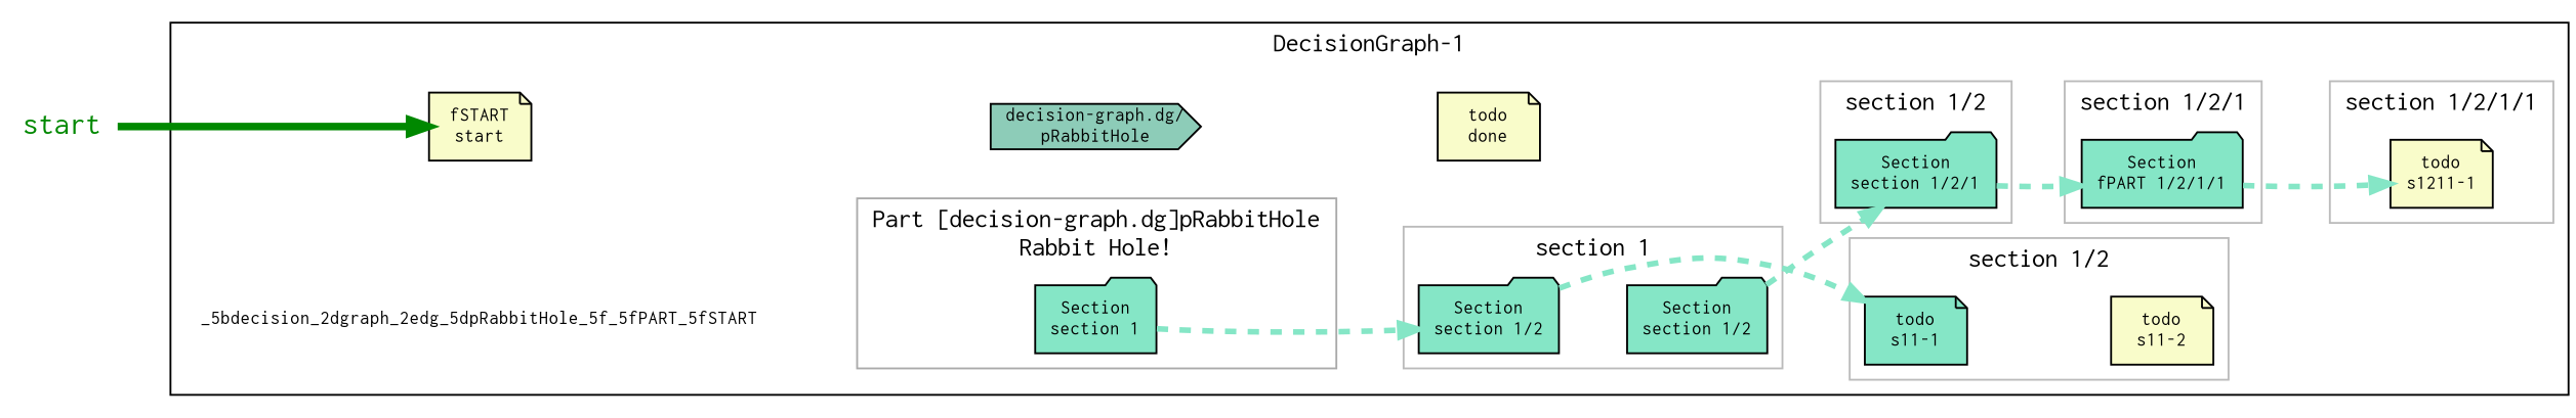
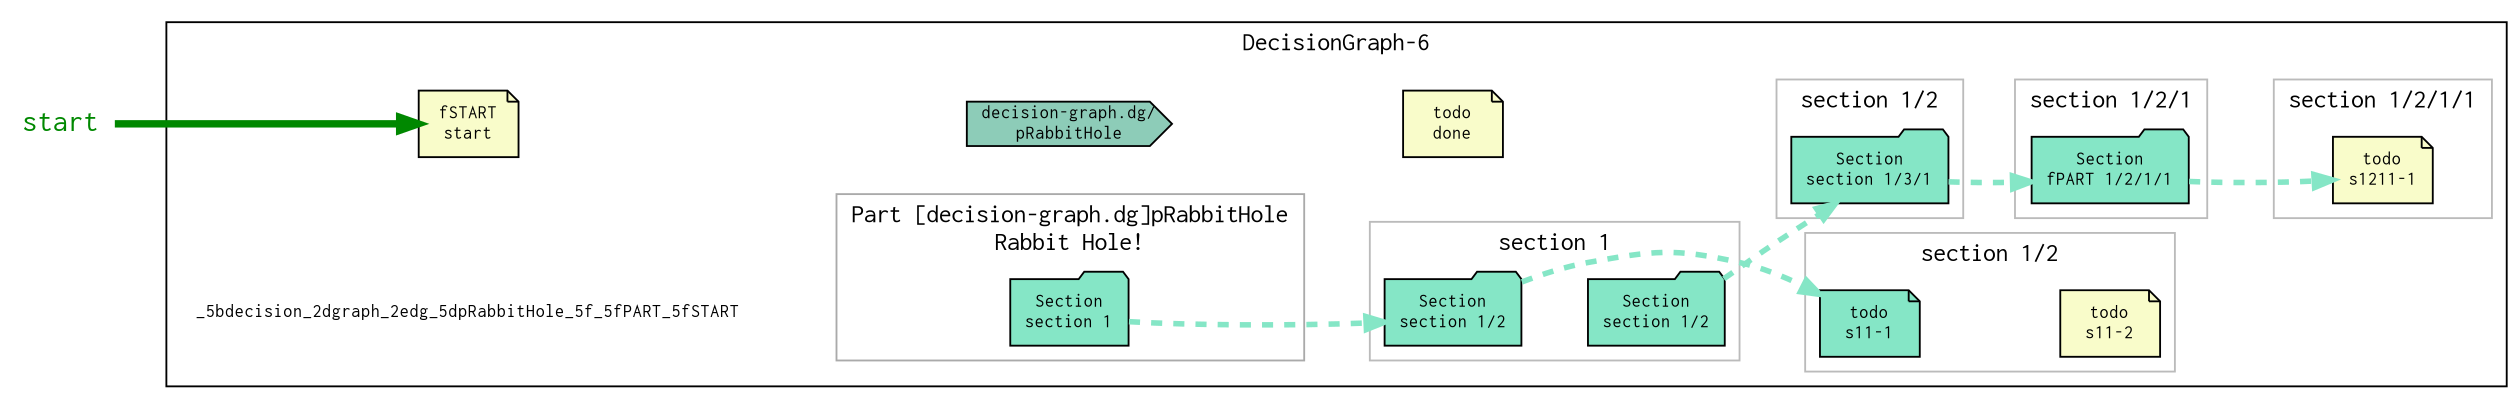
  digraph {
    compound=true
    fontname=Courier
    rankdir=LR
    node [fillcolor="#85E6C6" fontname=Courier fontsize=10 shape=folder style=filled]
    edge [fontname=Courier fontsize=10 style=invis]
    n1 [fillcolor=transparent fontcolor="#008800" fontsize=16 label=start shape=none]
    n2 [label="Section\nsection 1"]
    n3 [label="Section\nsection 1/2"]
    n4 [label="Section\nsection 1/2"]
    n5 [label="todo\ns11-1" shape=note]
    n6 [fillcolor="#F9FCCA" label="todo\ns11-2" shape=note]
-   n7 [label="Section\nsection 1/2/1"]
+   n7 [label="Section\nsection 1/3/1"]
    n8 [label="Section\nfPART 1/2/1/1"]
    n9 [fillcolor="#F9FCCA" label="todo\ns1211-1" shape=note]
    n10 [fillcolor="#F9FCCA" label="fSTART\nstart" shape=note]
    n11 [fillcolor="#8DCCB8" label="decision-graph.dg/\npRabbitHole" shape=cds]
    n12 [fillcolor="#F9FCCA" label="todo\ndone" shape=note]
    _5bdecision_2dgraph_2edg_5dpRabbitHole_5f_5fPART_5fSTART [fillcolor=transparent height=0.0 shape=none width=0.0]
    subgraph sub_1 {
      rank=source
      n1
    }
    subgraph cluster_2 {
-     label="DecisionGraph-1"
+     label="DecisionGraph-6"
      n10
      n11
      n12
      _5bdecision_2dgraph_2edg_5dpRabbitHole_5f_5fPART_5fSTART
      subgraph cluster_3 {
        color="#AAAAAA"
        label="Part [decision-graph.dg]pRabbitHole\nRabbit Hole!"
        n2
      }
      subgraph cluster_4 {
        color="#BBBBBB"
        label="section 1"
        n3
        n4
      }
      subgraph cluster_5 {
        color="#BBBBBB"
        label="section 1/2"
        n5
        n6
      }
      subgraph cluster_6 {
        color="#BBBBBB"
        label="section 1/2"
        n7
      }
      subgraph cluster_7 {
        color="#BBBBBB"
        label="section 1/2/1"
        n8
      }
      subgraph cluster_8 {
        color="#BBBBBB"
        label="section 1/2/1/1"
        n9
      }
    }
    n1 -> n10 [color="#008800" penwidth=4.0 style=""]
    n2 -> n3 [color="#85E6C6" constraint=false penwidth=3.0 style=dashed]
    n2 -> n3
    n3 -> n4
    n3 -> n5 [color="#85E6C6" constraint=false penwidth=3.0 style=dashed]
    n4 -> n5
    n4 -> n7 [color="#85E6C6" constraint=false penwidth=3.0 style=dashed]
    n4 -> n7
    n5 -> n6
    n7 -> n8 [color="#85E6C6" constraint=false penwidth=3.0 style=dashed]
    n7 -> n8
    n8 -> n9 [color="#85E6C6" constraint=false penwidth=3.0 style=dashed]
    n8 -> n9
    n10 -> n11
    n11 -> n12
    _5bdecision_2dgraph_2edg_5dpRabbitHole_5f_5fPART_5fSTART -> n2
  }
